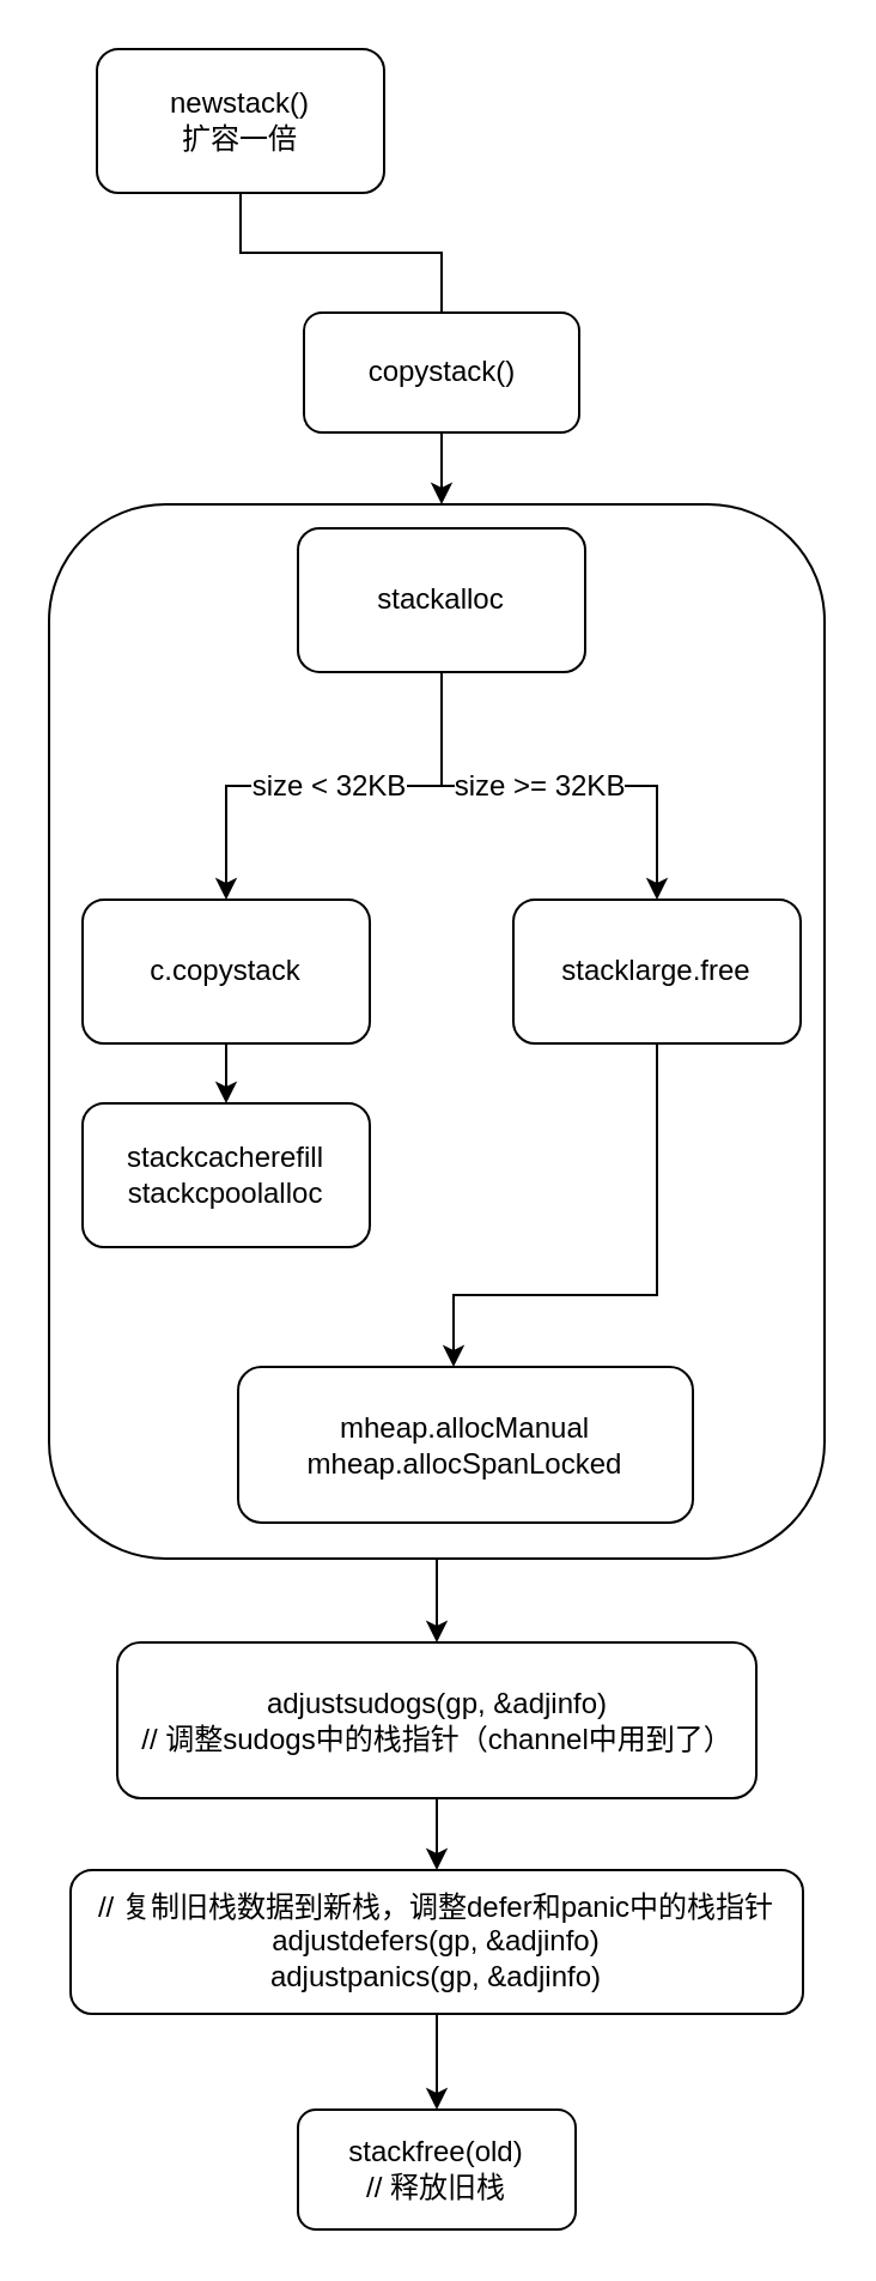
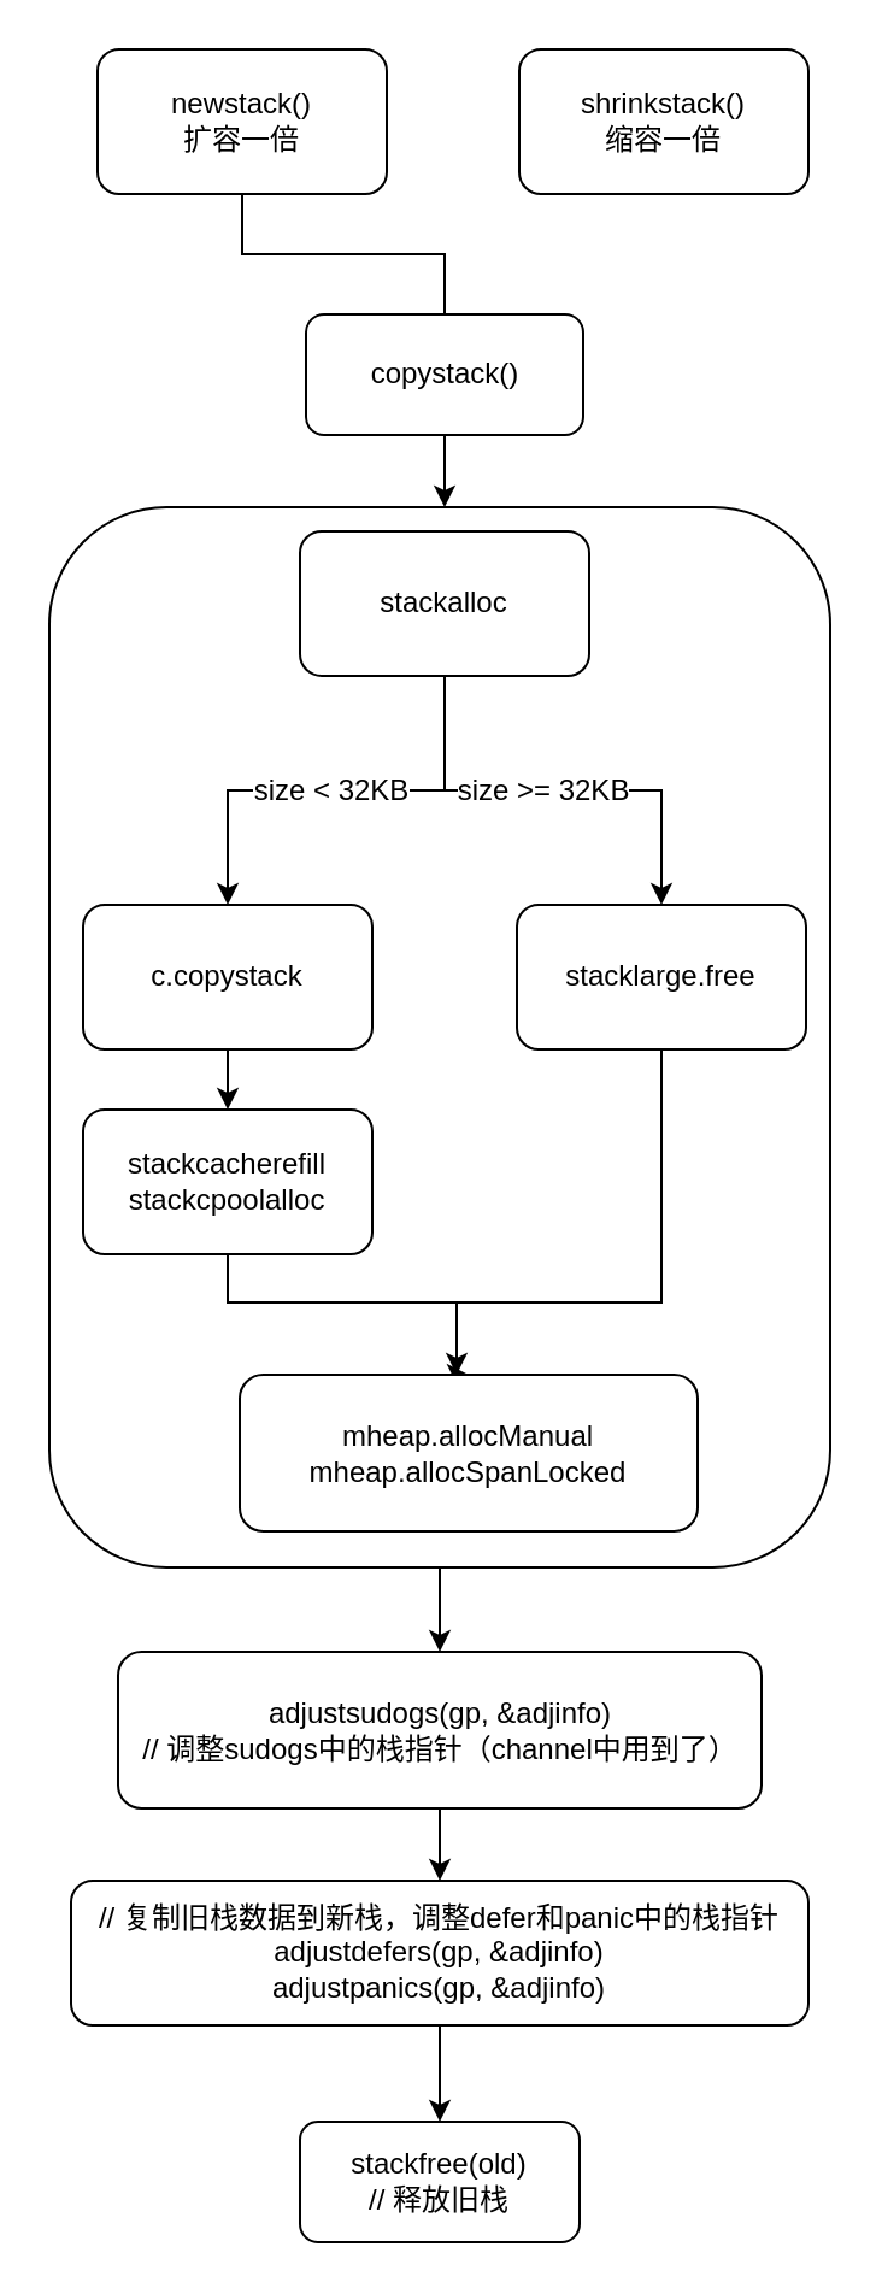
  <mxCell id="0" />
  <mxCell id="1" parent="0" />
  <mxCell id="2" style="edgeStyle=orthogonalEdgeStyle;rounded=0;orthogonalLoop=1;jettySize=auto;html=1;entryX=0.5;entryY=0;entryDx=0;entryDy=0;" edge="1" parent="1" source="3" target="22"><mxGeometry relative="1" as="geometry" /></mxCell>
  <mxCell id="3" value="" style="rounded=1;whiteSpace=wrap;html=1;" vertex="1" parent="1"><mxGeometry x="20" y="210" width="324" height="440" as="geometry" /></mxCell>
  <mxCell id="4" style="edgeStyle=orthogonalEdgeStyle;rounded=0;orthogonalLoop=1;jettySize=auto;html=1;" edge="1" parent="1" source="8" target="10"><mxGeometry relative="1" as="geometry" /></mxCell>
  <mxCell id="5" value="size &amp;lt; 32KB" style="text;html=1;resizable=0;points=[];align=center;verticalAlign=middle;labelBackgroundColor=#ffffff;" vertex="1" connectable="0" parent="4"><mxGeometry x="0.025" relative="1" as="geometry"><mxPoint as="offset" /></mxGeometry></mxCell>
  <mxCell id="6" style="edgeStyle=orthogonalEdgeStyle;rounded=0;orthogonalLoop=1;jettySize=auto;html=1;" edge="1" parent="1" source="8" target="15"><mxGeometry relative="1" as="geometry" /></mxCell>
  <mxCell id="7" value="size &amp;gt;= 32KB" style="text;html=1;resizable=0;points=[];align=center;verticalAlign=middle;labelBackgroundColor=#ffffff;" vertex="1" connectable="0" parent="6"><mxGeometry x="-0.146" relative="1" as="geometry"><mxPoint x="9" y="-0.5" as="offset" /></mxGeometry></mxCell>
  <mxCell id="8" value="stackalloc" style="rounded=1;whiteSpace=wrap;html=1;" vertex="1" parent="1"><mxGeometry x="124" y="220" width="120" height="60" as="geometry" /></mxCell>
  <mxCell id="9" style="edgeStyle=orthogonalEdgeStyle;rounded=0;orthogonalLoop=1;jettySize=auto;html=1;entryX=0.5;entryY=0;entryDx=0;entryDy=0;" edge="1" parent="1" source="10" target="12"><mxGeometry relative="1" as="geometry" /></mxCell>
  <mxCell id="10" value="c.copystack" style="rounded=1;whiteSpace=wrap;html=1;" vertex="1" parent="1"><mxGeometry x="34" y="375" width="120" height="60" as="geometry" /></mxCell>
+ <mxCell id="11" style="edgeStyle=orthogonalEdgeStyle;rounded=0;orthogonalLoop=1;jettySize=auto;html=1;entryX=0.5;entryY=0;entryDx=0;entryDy=0;" edge="1" parent="1" source="12" target="13"><mxGeometry relative="1" as="geometry"><Array as="points"><mxPoint x="94" y="540" /><mxPoint x="189" y="540" /></Array></mxGeometry></mxCell>
  <mxCell id="12" value="stackcacherefill&lt;br&gt;stackcpoolalloc" style="rounded=1;whiteSpace=wrap;html=1;" vertex="1" parent="1"><mxGeometry x="34" y="460" width="120" height="60" as="geometry" /></mxCell>
  <mxCell id="13" value="mheap.allocManual&lt;br&gt;mheap.allocSpanLocked" style="rounded=1;whiteSpace=wrap;html=1;" vertex="1" parent="1"><mxGeometry x="99" y="570" width="190" height="65" as="geometry" /></mxCell>
  <mxCell id="14" style="edgeStyle=orthogonalEdgeStyle;rounded=0;orthogonalLoop=1;jettySize=auto;html=1;" edge="1" parent="1" source="15" target="13"><mxGeometry relative="1" as="geometry"><Array as="points"><mxPoint x="274" y="540" /><mxPoint x="189" y="540" /></Array></mxGeometry></mxCell>
  <mxCell id="15" value="stacklarge.free" style="rounded=1;whiteSpace=wrap;html=1;" vertex="1" parent="1"><mxGeometry x="214" y="375" width="120" height="60" as="geometry" /></mxCell>
  <mxCell id="16" style="edgeStyle=orthogonalEdgeStyle;rounded=0;orthogonalLoop=1;jettySize=auto;html=1;endArrow=none;" edge="1" parent="1" source="17" target="19"><mxGeometry relative="1" as="geometry" /></mxCell>
  <mxCell id="17" value="newstack()&lt;br&gt;扩容一倍" style="rounded=1;whiteSpace=wrap;html=1;" vertex="1" parent="1"><mxGeometry x="40" y="20" width="120" height="60" as="geometry" /></mxCell>
  <mxCell id="18" style="edgeStyle=orthogonalEdgeStyle;rounded=0;orthogonalLoop=1;jettySize=auto;html=1;" edge="1" parent="1" source="19"><mxGeometry relative="1" as="geometry"><mxPoint x="184" y="210" as="targetPoint" /></mxGeometry></mxCell>
  <mxCell id="19" value="copystack()" style="rounded=1;whiteSpace=wrap;html=1;" vertex="1" parent="1"><mxGeometry x="126.5" y="130" width="115" height="50" as="geometry" /></mxCell>
+ <mxCell id="20" value="shrinkstack()&lt;br&gt;缩容一倍" style="rounded=1;whiteSpace=wrap;html=1;" vertex="1" parent="1"><mxGeometry x="215" y="20" width="120" height="60" as="geometry" /></mxCell>
  <mxCell id="21" style="edgeStyle=orthogonalEdgeStyle;rounded=0;orthogonalLoop=1;jettySize=auto;html=1;entryX=0.5;entryY=0;entryDx=0;entryDy=0;" edge="1" parent="1" source="22" target="24"><mxGeometry relative="1" as="geometry" /></mxCell>
  <mxCell id="22" value="adjustsudogs(gp, &amp;amp;adjinfo)&lt;br&gt;// 调整sudogs中的栈指针（channel中用到了）" style="rounded=1;whiteSpace=wrap;html=1;" vertex="1" parent="1"><mxGeometry x="48.5" y="685" width="267" height="65" as="geometry" /></mxCell>
  <mxCell id="23" style="edgeStyle=orthogonalEdgeStyle;rounded=0;orthogonalLoop=1;jettySize=auto;html=1;entryX=0.5;entryY=0;entryDx=0;entryDy=0;" edge="1" parent="1" source="24" target="25"><mxGeometry relative="1" as="geometry" /></mxCell>
  <mxCell id="24" value="// 复制旧栈数据到新栈，调整defer和panic中的栈指针&lt;br&gt;&lt;div&gt;adjustdefers(gp, &amp;amp;adjinfo)&lt;/div&gt;&lt;div&gt;adjustpanics(gp, &amp;amp;adjinfo)&lt;/div&gt;" style="rounded=1;whiteSpace=wrap;html=1;" vertex="1" parent="1"><mxGeometry x="29" y="780" width="306" height="60" as="geometry" /></mxCell>
  <mxCell id="25" value="stackfree(old)&lt;br&gt;// 释放旧栈" style="rounded=1;whiteSpace=wrap;html=1;" vertex="1" parent="1"><mxGeometry x="124" y="880" width="116" height="50" as="geometry" /></mxCell>
